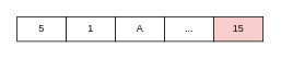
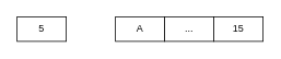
  <mxCell id="0" />
  <mxCell id="1" parent="0" />
  <mxCell id="2" value="5" style="rounded=0;whiteSpace=wrap;html=1;" vertex="1" parent="1"><mxGeometry x="20" y="20" width="60" height="30" as="geometry" /></mxCell>
- <mxCell id="3" value="1" style="rounded=0;whiteSpace=wrap;html=1;" vertex="1" parent="1"><mxGeometry x="80" y="20" width="60" height="30" as="geometry" /></mxCell>
  <mxCell id="4" value="A" style="rounded=0;whiteSpace=wrap;html=1;" vertex="1" parent="1"><mxGeometry x="140" y="20" width="60" height="30" as="geometry" /></mxCell>
- <mxCell id="5" value="15" style="rounded=0;whiteSpace=wrap;html=1;fillColor=#f8cecc;" vertex="1" parent="1"><mxGeometry x="260" y="20" width="60" height="30" as="geometry" /></mxCell>
+ <mxCell id="5" value="15" style="rounded=0;whiteSpace=wrap;html=1;" vertex="1" parent="1"><mxGeometry x="260" y="20" width="60" height="30" as="geometry" /></mxCell>
  <mxCell id="6" value="..." style="rounded=0;whiteSpace=wrap;html=1;" vertex="1" parent="1"><mxGeometry x="200" y="20" width="60" height="30" as="geometry" /></mxCell>
